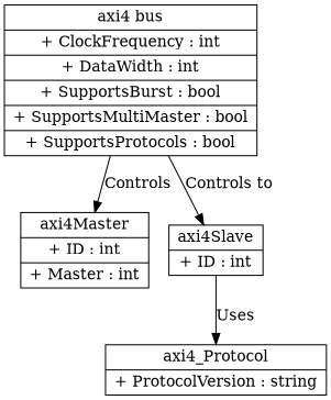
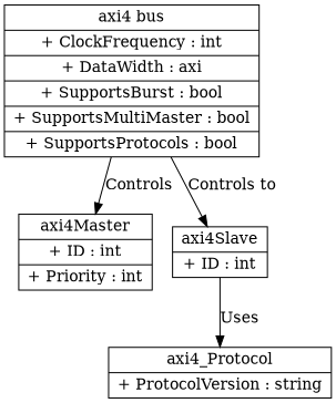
  digraph {
    node [shape=record]
-   n1 [label="{axi4 bus|+ ClockFrequency : int|+ DataWidth : int|+ SupportsBurst : bool|+ SupportsMultiMaster : bool|+ SupportsProtocols : bool}"]
-   n2 [label="{axi4Master|+ ID : int|+ Master : int}"]
+   n1 [label="{axi4 bus|+ ClockFrequency : int|+ DataWidth : axi|+ SupportsBurst : bool|+ SupportsMultiMaster : bool|+ SupportsProtocols : bool}"]
+   n2 [label="{axi4Master|+ ID : int|+ Priority : int}"]
    n3 [label="{axi4Slave|+ ID : int}"]
    n4 [label="{axi4_Protocol|+ ProtocolVersion : string}"]
    n1 -> n2 [label=Controls]
    n1 -> n3 [label="Controls to"]
    n3 -> n4 [label=Uses]
  }
